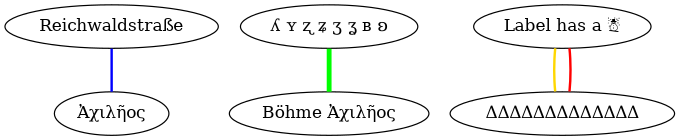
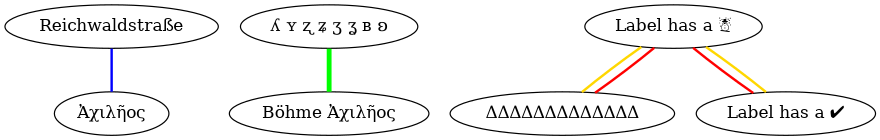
  graph {
    rankdir=TB
    edge [color=gold penwidth=2]
    n1 [label="Ἀχιλῆος"]
    "Reichwaldstraße"
    n3 [label="ʎ ʏ ʐ ʑ ʒ ʓ ʙ ʚ"]
    n4 [label="Böhme Ἀχιλῆος"]
    n5 [label="Label has a ☃"]
    "ΔΔΔΔΔΔΔΔΔΔΔΔΔ"
+   n7 [label="Label has a ✔"]
    "Reichwaldstraße" -- n1 [color=blue]
    n3 -- n4 [color=green penwidth=4]
    n5 -- "ΔΔΔΔΔΔΔΔΔΔΔΔΔ"
+   n5 -- n7 [color=red]
    "ΔΔΔΔΔΔΔΔΔΔΔΔΔ" -- n5 [color=red]
+   n7 -- n5
  }
